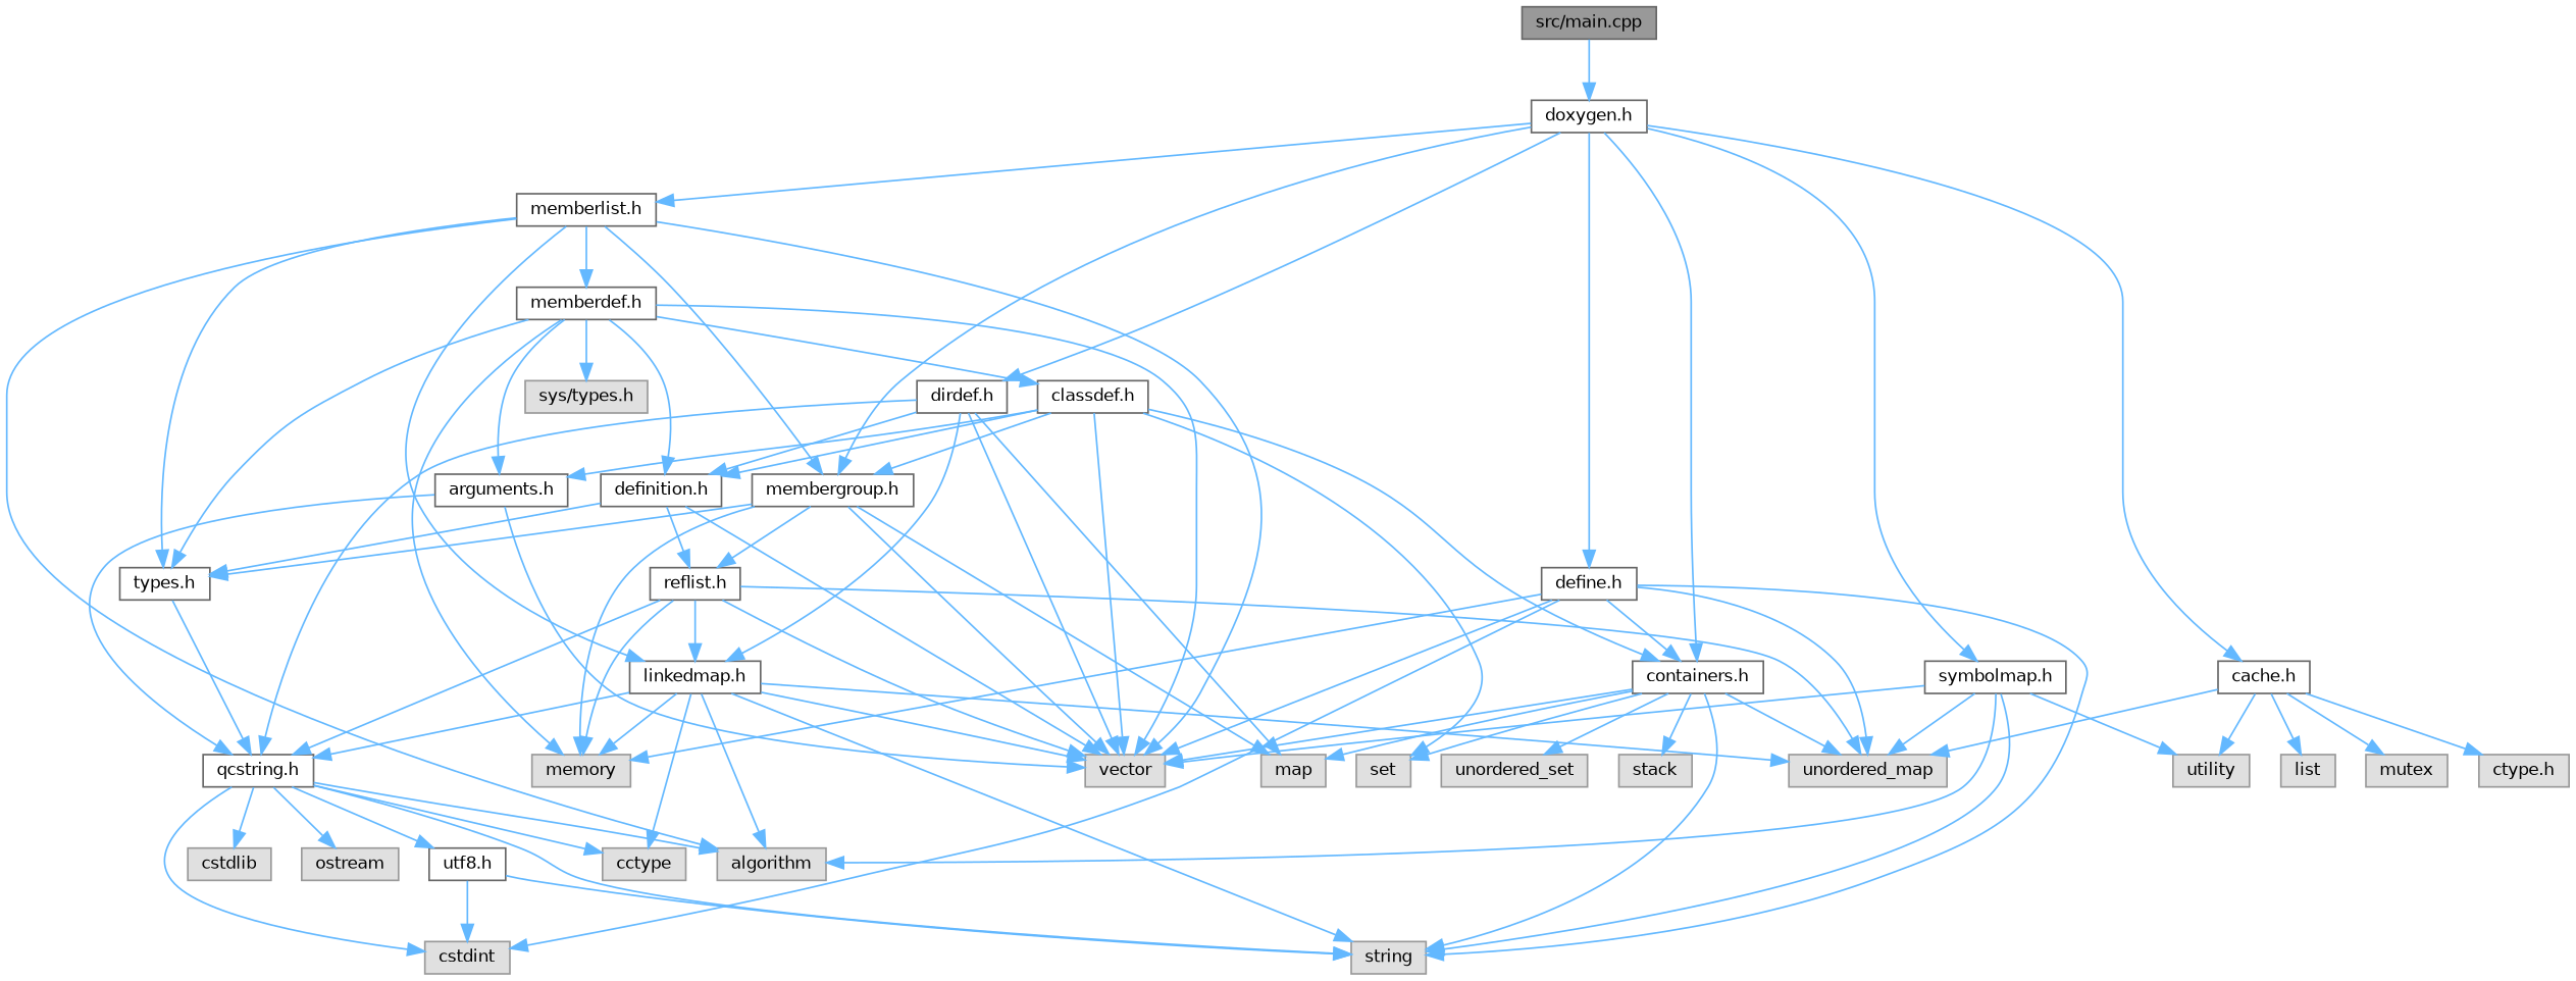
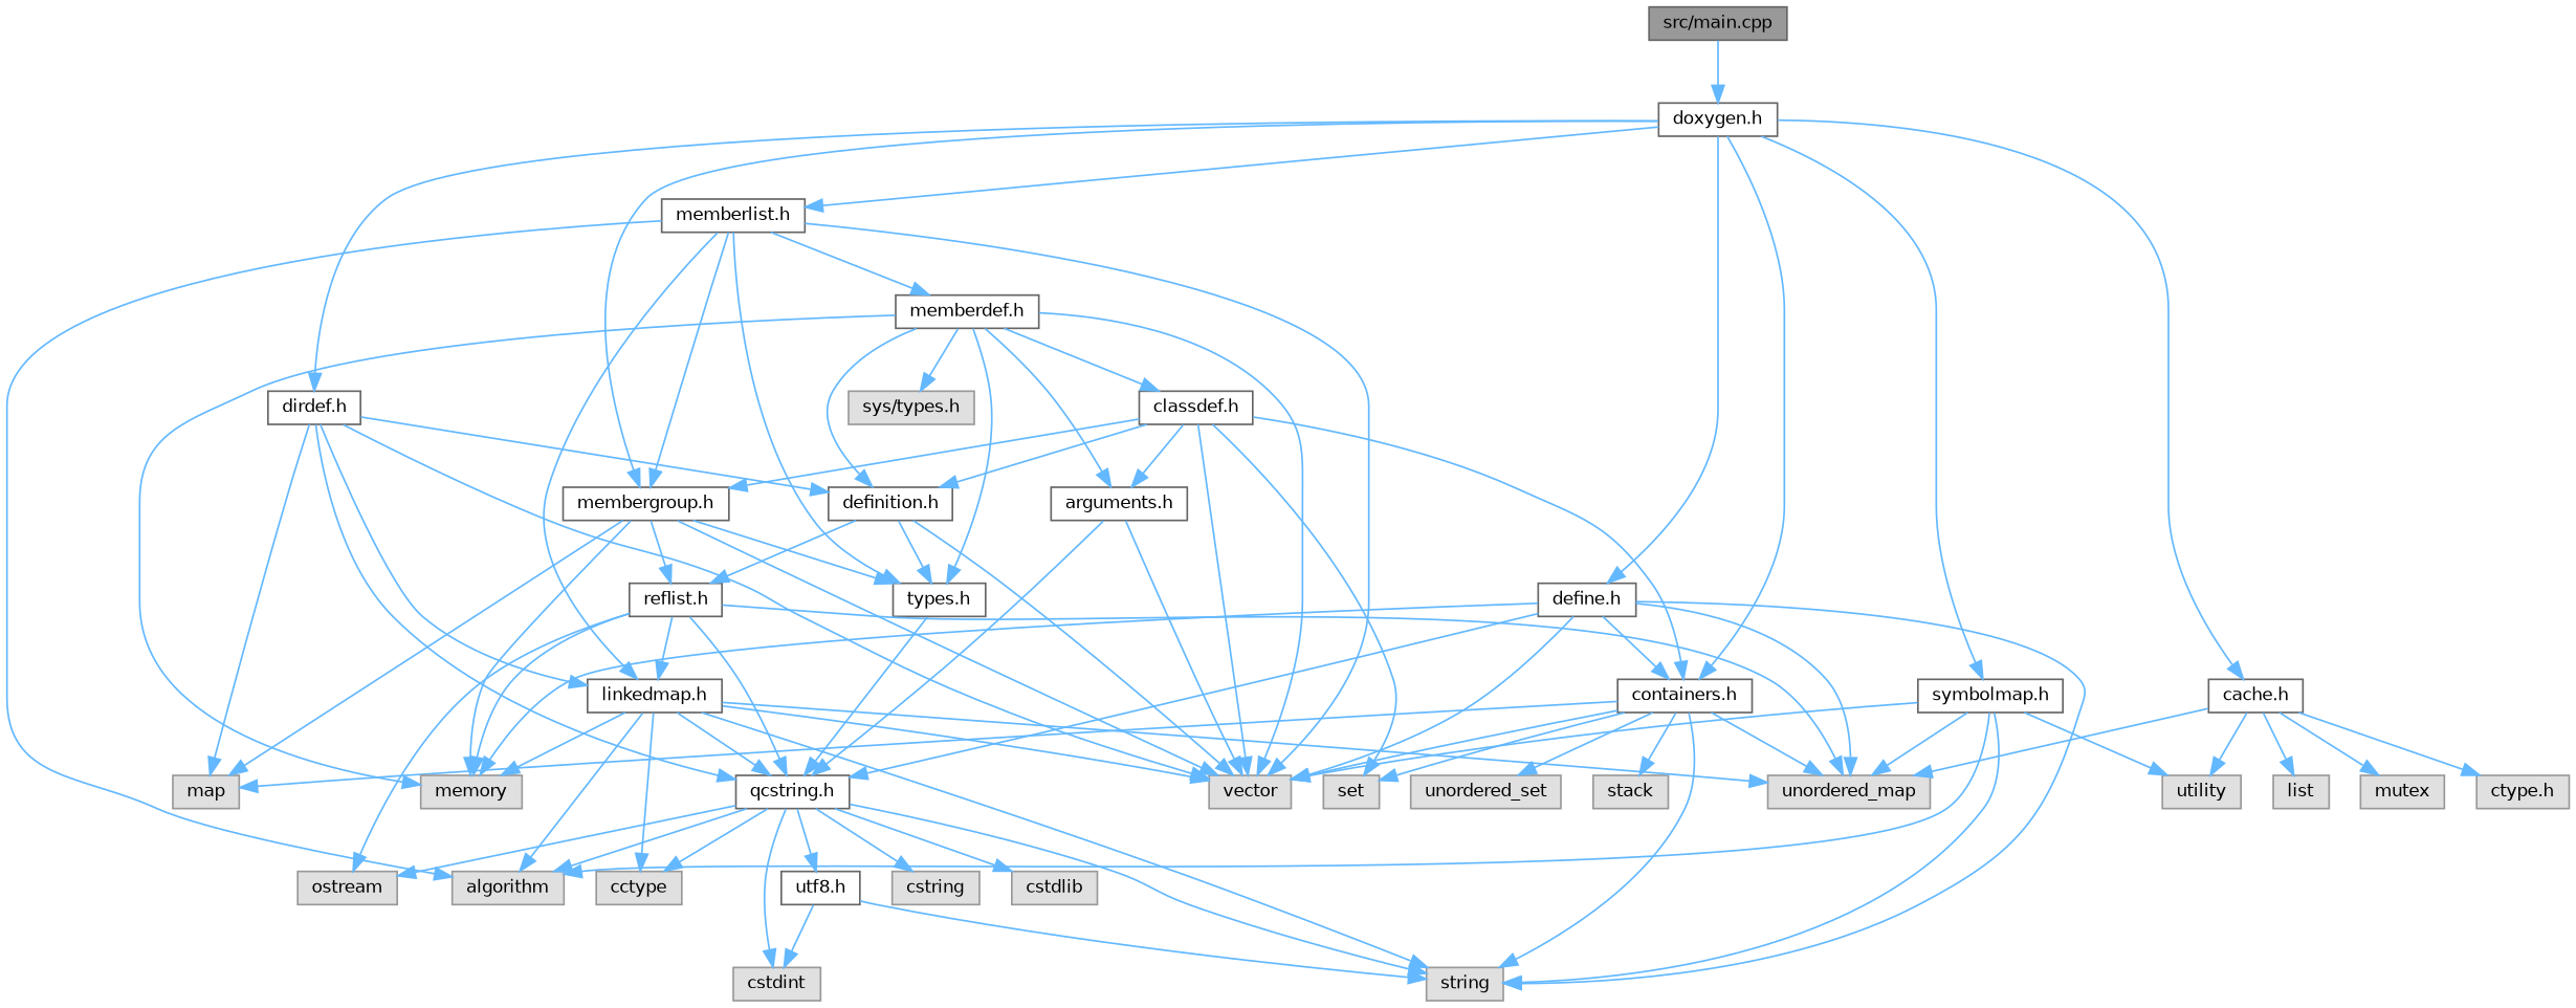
  digraph {
    node [color=grey60 fillcolor="#E0E0E0" fontname=Helvetica fontsize=10 shape=box style=filled]
    edge [color=steelblue1 fontname=Helvetica fontsize=10 labelfontname=Helvetica labelfontsize=10 style=solid]
    n1 [color=gray40 fillcolor=grey60 fontcolor=black height=0.2 label="src/main.cpp" width=0.4]
    n2 [color=grey40 fillcolor=white height=0.2 label="doxygen.h" width=0.4]
    n3 [color=grey40 fillcolor=white height=0.2 label="containers.h" width=0.4]
    n4 [color=grey40 fillcolor=white height=0.2 label="membergroup.h" width=0.4]
    n5 [color=grey40 fillcolor=white height=0.2 label="dirdef.h" width=0.4]
    n6 [color=grey40 fillcolor=white height=0.2 label="memberlist.h" width=0.4]
    n7 [color=grey40 fillcolor=white height=0.2 label="define.h" width=0.4]
    n8 [color=grey40 fillcolor=white height=0.2 label="cache.h" width=0.4]
    n9 [color=grey40 fillcolor=white height=0.2 label="symbolmap.h" width=0.4]
    n10 [height=0.2 label=vector width=0.4]
    n11 [height=0.2 label=string width=0.4]
    n12 [height=0.2 label=set width=0.4]
    n13 [height=0.2 label=map width=0.4]
    n14 [height=0.2 label=unordered_set width=0.4]
    n15 [height=0.2 label=unordered_map width=0.4]
    n16 [height=0.2 label=stack width=0.4]
    n17 [height=0.2 label=memory width=0.4]
    n18 [color=grey40 fillcolor=white height=0.2 label="types.h" width=0.4]
    n19 [color=grey40 fillcolor=white height=0.2 label="reflist.h" width=0.4]
    n20 [color=grey40 fillcolor=white height=0.2 label="qcstring.h" width=0.4]
    n21 [color=grey40 fillcolor=white height=0.2 label="linkedmap.h" width=0.4]
    n22 [color=grey40 fillcolor=white height=0.2 label="definition.h" width=0.4]
    n23 [height=0.2 label=algorithm width=0.4]
    n24 [color=grey40 fillcolor=white height=0.2 label="memberdef.h" width=0.4]
    n25 [height=0.2 label=list width=0.4]
    n26 [height=0.2 label=mutex width=0.4]
    n27 [height=0.2 label=utility width=0.4]
    n28 [height=0.2 label="ctype.h" width=0.4]
    n29 [height=0.2 label=cctype width=0.4]
+   n30 [height=0.2 label=cstring width=0.4]
    n31 [height=0.2 label=cstdlib width=0.4]
    n32 [height=0.2 label=cstdint width=0.4]
    n33 [height=0.2 label=ostream width=0.4]
    n34 [color=grey40 fillcolor=white height=0.2 label="utf8.h" width=0.4]
    n35 [height=0.2 label="sys/types.h" width=0.4]
    n36 [color=grey40 fillcolor=white height=0.2 label="arguments.h" width=0.4]
    n37 [color=grey40 fillcolor=white height=0.2 label="classdef.h" width=0.4]
    n1 -> n2
    n2 -> n3
    n2 -> n4
    n2 -> n5
    n2 -> n6
    n2 -> n7
    n2 -> n8
    n2 -> n9
    n3 -> n10
    n3 -> n11
    n3 -> n12
    n3 -> n13
    n3 -> n14
    n3 -> n15
    n3 -> n16
    n4 -> n10
    n4 -> n13
    n4 -> n17
    n4 -> n18
    n4 -> n19
    n5 -> n10
    n5 -> n13
    n5 -> n20
    n5 -> n21
    n5 -> n22
    n6 -> n4
    n6 -> n10
    n6 -> n18
    n6 -> n21
    n6 -> n23
    n6 -> n24
    n7 -> n3
    n7 -> n10
    n7 -> n11
    n7 -> n15
    n7 -> n17
-   n7 -> n32
+   n7 -> n20
    n8 -> n15
    n8 -> n25
    n8 -> n26
    n8 -> n27
    n8 -> n28
    n9 -> n10
    n9 -> n11
    n9 -> n15
    n9 -> n23
    n9 -> n27
    n18 -> n20
-   n19 -> n10
+   n19 -> n33
    n19 -> n15
    n19 -> n17
    n19 -> n20
    n19 -> n21
    n20 -> n11
    n20 -> n23
    n20 -> n29
+   n20 -> n30
    n20 -> n31
    n20 -> n32
    n20 -> n33
    n20 -> n34
    n21 -> n10
    n21 -> n11
    n21 -> n15
    n21 -> n17
    n21 -> n20
    n21 -> n23
    n21 -> n29
    n22 -> n10
    n22 -> n18
    n22 -> n19
    n24 -> n10
    n24 -> n17
    n24 -> n18
    n24 -> n22
    n24 -> n35
    n24 -> n36
    n24 -> n37
    n34 -> n11
    n34 -> n32
    n36 -> n10
    n36 -> n20
    n37 -> n3
    n37 -> n4
    n37 -> n10
    n37 -> n12
    n37 -> n22
    n37 -> n36
  }
